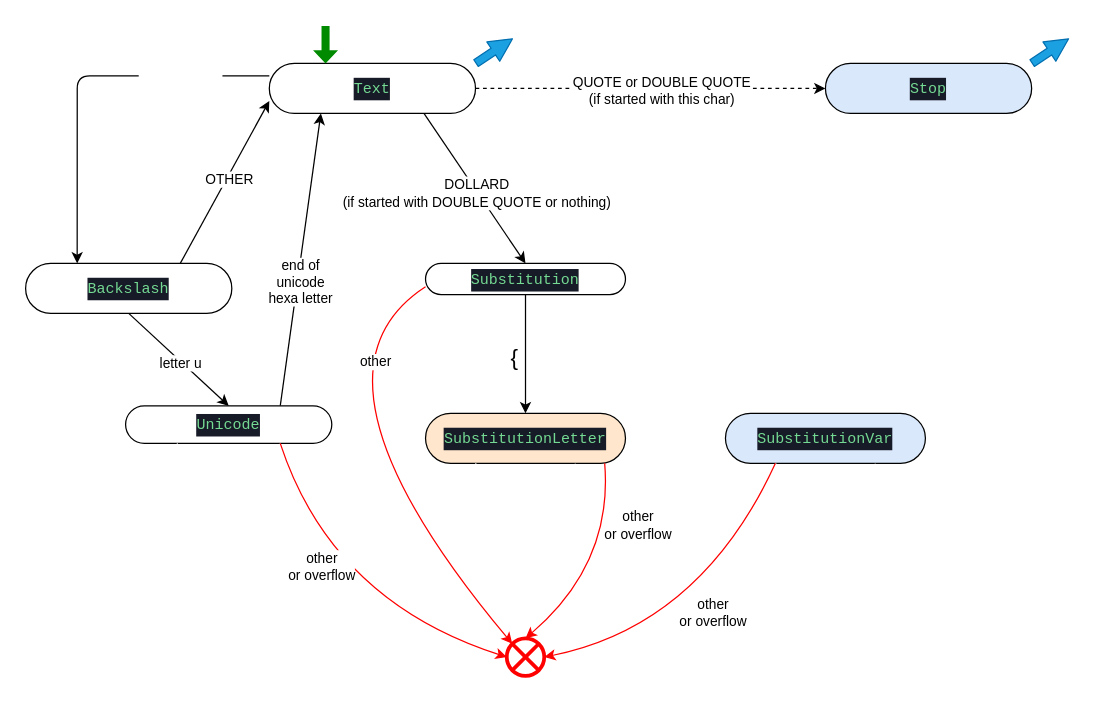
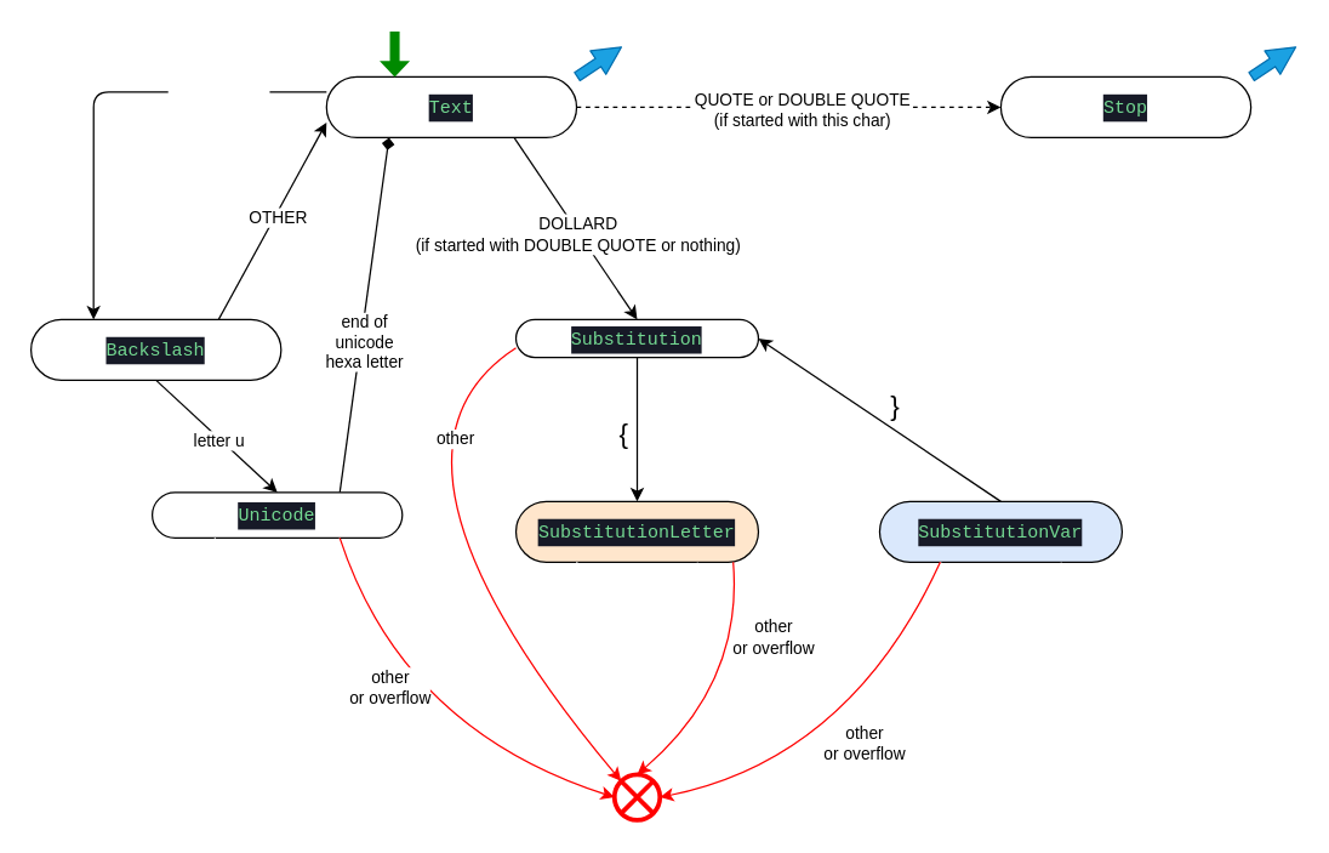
  <mxCell id="0" />
  <mxCell id="1" parent="0" />
  <mxCell id="2" value="&lt;div style=&quot;color: rgb(229 , 229 , 229) ; background-color: rgb(23 , 26 , 39) ; font-family: &amp;#34;menlo&amp;#34; , &amp;#34;monaco&amp;#34; , &amp;#34;courier new&amp;#34; , monospace ; line-height: 18px&quot;&gt;&lt;span style=&quot;color: #74d992&quot;&gt;Text&lt;/span&gt;&lt;/div&gt;" style="rounded=1;whiteSpace=wrap;html=1;arcSize=50;" vertex="1" parent="1"><mxGeometry x="215" y="50" width="165" height="40" as="geometry" /></mxCell>
- <mxCell id="3" style="edgeStyle=none;html=1;exitX=0.75;exitY=0;exitDx=0;exitDy=0;entryX=0.25;entryY=1;entryDx=0;entryDy=0;" edge="1" parent="1" source="5" target="2"><mxGeometry relative="1" as="geometry" /></mxCell>
+ <mxCell id="3" style="edgeStyle=none;html=1;exitX=0.75;exitY=0;exitDx=0;exitDy=0;entryX=0.25;entryY=1;entryDx=0;entryDy=0;endArrow=diamond;" edge="1" parent="1" source="5" target="2"><mxGeometry relative="1" as="geometry" /></mxCell>
  <mxCell id="4" value="end of&lt;br&gt;unicode&lt;br&gt;hexa letter" style="edgeLabel;html=1;align=center;verticalAlign=middle;resizable=0;points=[];" vertex="1" connectable="0" parent="3"><mxGeometry x="-0.145" y="-2" relative="1" as="geometry"><mxPoint as="offset" /></mxGeometry></mxCell>
  <mxCell id="5" value="&lt;div style=&quot;background-color: rgb(23 , 26 , 39) ; font-family: &amp;#34;menlo&amp;#34; , &amp;#34;monaco&amp;#34; , &amp;#34;courier new&amp;#34; , monospace ; line-height: 18px&quot;&gt;&lt;font color=&quot;#74d992&quot;&gt;Unicode&lt;/font&gt;&lt;/div&gt;" style="rounded=1;whiteSpace=wrap;html=1;arcSize=50;" vertex="1" parent="1"><mxGeometry x="100" y="324" width="165" height="30" as="geometry" /></mxCell>
  <mxCell id="6" value="&lt;div style=&quot;background-color: rgb(23 , 26 , 39) ; font-family: &amp;#34;menlo&amp;#34; , &amp;#34;monaco&amp;#34; , &amp;#34;courier new&amp;#34; , monospace ; line-height: 18px&quot;&gt;&lt;font color=&quot;#74d992&quot;&gt;Substitution&lt;/font&gt;&lt;/div&gt;" style="rounded=1;whiteSpace=wrap;html=1;arcSize=50;" vertex="1" parent="1"><mxGeometry x="340" y="210" width="160" height="25" as="geometry" /></mxCell>
  <mxCell id="7" value="&lt;div style=&quot;background-color: rgb(23 , 26 , 39) ; font-family: &amp;#34;menlo&amp;#34; , &amp;#34;monaco&amp;#34; , &amp;#34;courier new&amp;#34; , monospace ; line-height: 18px&quot;&gt;&lt;div style=&quot;color: rgb(229 , 229 , 229) ; font-family: &amp;#34;menlo&amp;#34; , &amp;#34;monaco&amp;#34; , &amp;#34;courier new&amp;#34; , monospace ; line-height: 18px&quot;&gt;&lt;span style=&quot;color: #74d992&quot;&gt;SubstitutionLetter&lt;/span&gt;&lt;/div&gt;&lt;/div&gt;" style="rounded=1;whiteSpace=wrap;html=1;arcSize=50;fillColor=#ffe6cc;" vertex="1" parent="1"><mxGeometry x="340" y="330" width="160" height="40" as="geometry" /></mxCell>
  <mxCell id="8" value="&lt;div style=&quot;background-color: rgb(23 , 26 , 39) ; font-family: &amp;#34;menlo&amp;#34; , &amp;#34;monaco&amp;#34; , &amp;#34;courier new&amp;#34; , monospace ; line-height: 18px&quot;&gt;&lt;div style=&quot;color: rgb(229 , 229 , 229) ; font-family: &amp;#34;menlo&amp;#34; , &amp;#34;monaco&amp;#34; , &amp;#34;courier new&amp;#34; , monospace ; line-height: 18px&quot;&gt;&lt;span style=&quot;color: #74d992&quot;&gt;SubstitutionVar&lt;/span&gt;&lt;/div&gt;&lt;/div&gt;" style="rounded=1;whiteSpace=wrap;html=1;arcSize=50;fillColor=#dae8fc;" vertex="1" parent="1"><mxGeometry x="580" y="330" width="160" height="40" as="geometry" /></mxCell>
- <mxCell id="9" value="&lt;div style=&quot;color: rgb(229 , 229 , 229) ; background-color: rgb(23 , 26 , 39) ; font-family: &amp;#34;menlo&amp;#34; , &amp;#34;monaco&amp;#34; , &amp;#34;courier new&amp;#34; , monospace ; line-height: 18px&quot;&gt;&lt;span style=&quot;color: #74d992&quot;&gt;Stop&lt;/span&gt;&lt;/div&gt;" style="rounded=1;whiteSpace=wrap;html=1;arcSize=50;fillColor=#dae8fc;" vertex="1" parent="1"><mxGeometry x="660" y="50" width="165" height="40" as="geometry" /></mxCell>
+ <mxCell id="9" value="&lt;div style=&quot;color: rgb(229 , 229 , 229) ; background-color: rgb(23 , 26 , 39) ; font-family: &amp;#34;menlo&amp;#34; , &amp;#34;monaco&amp;#34; , &amp;#34;courier new&amp;#34; , monospace ; line-height: 18px&quot;&gt;&lt;span style=&quot;color: #74d992&quot;&gt;Stop&lt;/span&gt;&lt;/div&gt;" style="rounded=1;whiteSpace=wrap;html=1;arcSize=50;" vertex="1" parent="1"><mxGeometry x="660" y="50" width="165" height="40" as="geometry" /></mxCell>
  <mxCell id="10" style="edgeStyle=none;html=1;exitX=0.75;exitY=0;exitDx=0;exitDy=0;entryX=0;entryY=0.75;entryDx=0;entryDy=0;" edge="1" parent="1" source="12" target="2"><mxGeometry relative="1" as="geometry" /></mxCell>
  <mxCell id="11" value="OTHER" style="edgeLabel;html=1;align=center;verticalAlign=middle;resizable=0;points=[];" vertex="1" connectable="0" parent="10"><mxGeometry x="0.054" y="-1" relative="1" as="geometry"><mxPoint as="offset" /></mxGeometry></mxCell>
  <mxCell id="12" value="&lt;div style=&quot;background-color: rgb(23 , 26 , 39) ; font-family: &amp;#34;menlo&amp;#34; , &amp;#34;monaco&amp;#34; , &amp;#34;courier new&amp;#34; , monospace ; line-height: 18px&quot;&gt;&lt;font color=&quot;#74d992&quot;&gt;Backslash&lt;/font&gt;&lt;/div&gt;" style="rounded=1;whiteSpace=wrap;html=1;arcSize=50;" vertex="1" parent="1"><mxGeometry x="20" y="210" width="165" height="40" as="geometry" /></mxCell>
  <mxCell id="13" style="edgeStyle=orthogonalEdgeStyle;html=1;exitX=0;exitY=0.25;exitDx=0;exitDy=0;entryX=0.25;entryY=0;entryDx=0;entryDy=0;" edge="1" parent="1" source="2" target="12"><mxGeometry relative="1" as="geometry"><mxPoint x="110" y="290" as="sourcePoint" /><mxPoint x="240" y="190" as="targetPoint" /></mxGeometry></mxCell>
  <mxCell id="14" value="&lt;font color=&quot;#ffffff&quot;&gt;BACKSLASH&lt;/font&gt;" style="edgeLabel;html=1;align=center;verticalAlign=middle;resizable=0;points=[];" vertex="1" connectable="0" parent="13"><mxGeometry x="-0.524" y="-1" relative="1" as="geometry"><mxPoint as="offset" /></mxGeometry></mxCell>
  <mxCell id="15" style="edgeStyle=none;curved=1;html=1;exitX=0.25;exitY=1;exitDx=0;exitDy=0;entryX=0.75;entryY=1;entryDx=0;entryDy=0;fontColor=#FFFFFF;strokeColor=#FFFFFF;" edge="1" parent="1" source="5" target="5"><mxGeometry relative="1" as="geometry"><Array as="points"><mxPoint x="183" y="460" /></Array><mxPoint x="175" y="430" as="sourcePoint" /><mxPoint x="235" y="440" as="targetPoint" /></mxGeometry></mxCell>
  <mxCell id="16" value="HEXA letter" style="edgeLabel;html=1;align=center;verticalAlign=middle;resizable=0;points=[];fontColor=#FFFFFF;" vertex="1" connectable="0" parent="15"><mxGeometry x="-0.244" y="-7" relative="1" as="geometry"><mxPoint x="16" y="-9" as="offset" /></mxGeometry></mxCell>
  <mxCell id="17" value="other&lt;br&gt;or overflow" style="edgeStyle=none;curved=1;html=1;exitX=0.75;exitY=1;exitDx=0;exitDy=0;entryX=0;entryY=0.5;entryDx=0;entryDy=0;strokeColor=#FF0000;" edge="1" parent="1" target="18" source="5"><mxGeometry x="-0.247" y="1" relative="1" as="geometry"><mxPoint x="120" y="330" as="sourcePoint" /><Array as="points"><mxPoint x="265" y="480" /></Array><mxPoint as="offset" /></mxGeometry></mxCell>
  <mxCell id="18" value="" style="shape=sumEllipse;perimeter=ellipsePerimeter;whiteSpace=wrap;html=1;backgroundOutline=1;strokeColor=#FF0000;strokeWidth=3;" vertex="1" parent="1"><mxGeometry x="405" y="510" width="30" height="30" as="geometry" /></mxCell>
  <mxCell id="19" style="edgeStyle=none;html=1;entryX=0;entryY=0.5;entryDx=0;entryDy=0;dashed=1;" edge="1" parent="1" source="2" target="9"><mxGeometry relative="1" as="geometry"><mxPoint x="378.75" y="260" as="sourcePoint" /><mxPoint x="450" y="130" as="targetPoint" /></mxGeometry></mxCell>
  <mxCell id="20" value="QUOTE or DOUBLE QUOTE&lt;br&gt;(if started with this char)" style="edgeLabel;html=1;align=center;verticalAlign=middle;resizable=0;points=[];" vertex="1" connectable="0" parent="19"><mxGeometry x="0.054" y="-1" relative="1" as="geometry"><mxPoint as="offset" /></mxGeometry></mxCell>
  <mxCell id="21" value="" style="shape=singleArrow;direction=south;whiteSpace=wrap;html=1;labelBackgroundColor=none;strokeColor=none;strokeWidth=2;arrowWidth=0.322;arrowSize=0.355;fillColor=#008a00;fontColor=#ffffff;" vertex="1" parent="1"><mxGeometry x="250" y="20" width="20" height="30" as="geometry" /></mxCell>
  <mxCell id="22" value="" style="shape=flexArrow;endArrow=classic;html=1;strokeColor=#006EAF;fillColor=#1ba1e2;endWidth=11.2;endSize=5.824;width=6.4;exitX=1;exitY=0;exitDx=0;exitDy=0;" edge="1" parent="1"><mxGeometry width="50" height="50" relative="1" as="geometry"><mxPoint x="380" y="50" as="sourcePoint" /><mxPoint x="410" y="30" as="targetPoint" /></mxGeometry></mxCell>
  <mxCell id="23" value="" style="shape=flexArrow;endArrow=classic;html=1;strokeColor=#006EAF;fillColor=#1ba1e2;endWidth=11.2;endSize=5.824;width=6.4;exitX=1;exitY=0;exitDx=0;exitDy=0;" edge="1" parent="1"><mxGeometry width="50" height="50" relative="1" as="geometry"><mxPoint x="825" y="50" as="sourcePoint" /><mxPoint x="855" y="30" as="targetPoint" /></mxGeometry></mxCell>
  <mxCell id="24" style="edgeStyle=none;html=1;exitX=0.75;exitY=1;exitDx=0;exitDy=0;entryX=0.5;entryY=0;entryDx=0;entryDy=0;" edge="1" parent="1" source="2" target="6"><mxGeometry relative="1" as="geometry"><mxPoint x="153.75" y="220" as="sourcePoint" /><mxPoint x="225" y="90" as="targetPoint" /></mxGeometry></mxCell>
  <mxCell id="25" value="DOLLARD&lt;br&gt;(if started with DOUBLE QUOTE or nothing)" style="edgeLabel;html=1;align=center;verticalAlign=middle;resizable=0;points=[];" vertex="1" connectable="0" parent="24"><mxGeometry x="0.054" y="-1" relative="1" as="geometry"><mxPoint as="offset" /></mxGeometry></mxCell>
  <mxCell id="26" style="edgeStyle=none;html=1;exitX=0.5;exitY=1;exitDx=0;exitDy=0;entryX=0.5;entryY=0;entryDx=0;entryDy=0;" edge="1" parent="1" source="6" target="7"><mxGeometry relative="1" as="geometry"><mxPoint x="153.75" y="220" as="sourcePoint" /><mxPoint x="225" y="90" as="targetPoint" /></mxGeometry></mxCell>
  <mxCell id="27" value="&lt;font style=&quot;font-size: 18px&quot;&gt;{&lt;/font&gt;" style="edgeLabel;html=1;align=center;verticalAlign=middle;resizable=0;points=[];" vertex="1" connectable="0" parent="26"><mxGeometry x="0.054" y="-1" relative="1" as="geometry"><mxPoint x="-9" as="offset" /></mxGeometry></mxCell>
  <mxCell id="28" style="edgeStyle=none;curved=1;html=1;fontColor=#FFFFFF;strokeColor=#FFFFFF;entryX=0.75;entryY=1;entryDx=0;entryDy=0;exitX=0.25;exitY=1;exitDx=0;exitDy=0;" edge="1" parent="1" source="7" target="7"><mxGeometry relative="1" as="geometry"><Array as="points"><mxPoint x="420" y="450" /></Array><mxPoint x="390" y="400" as="sourcePoint" /><mxPoint x="463" y="410" as="targetPoint" /></mxGeometry></mxCell>
  <mxCell id="29" value="UNDERSCORE" style="edgeLabel;html=1;align=center;verticalAlign=middle;resizable=0;points=[];fontColor=#FFFFFF;" vertex="1" connectable="0" parent="28"><mxGeometry x="-0.244" y="-7" relative="1" as="geometry"><mxPoint x="-4" y="-4" as="offset" /></mxGeometry></mxCell>
  <mxCell id="30" style="edgeStyle=none;curved=1;html=1;fontColor=#FFFFFF;strokeColor=#FFFFFF;entryX=0.75;entryY=1;entryDx=0;entryDy=0;exitX=0.25;exitY=1;exitDx=0;exitDy=0;" edge="1" parent="1" source="8" target="8"><mxGeometry relative="1" as="geometry"><Array as="points"><mxPoint x="660" y="450" /></Array><mxPoint x="590" y="420" as="sourcePoint" /><mxPoint x="710" y="410" as="targetPoint" /></mxGeometry></mxCell>
  <mxCell id="31" value="UNDERSCORE&lt;br&gt;or letter or digit" style="edgeLabel;html=1;align=center;verticalAlign=middle;resizable=0;points=[];fontColor=#FFFFFF;" vertex="1" connectable="0" parent="30"><mxGeometry x="-0.244" y="-7" relative="1" as="geometry"><mxPoint x="16" y="-4" as="offset" /></mxGeometry></mxCell>
+ <mxCell id="32" style="edgeStyle=none;html=1;exitX=0.5;exitY=0;exitDx=0;exitDy=0;entryX=1;entryY=0.5;entryDx=0;entryDy=0;" edge="1" parent="1" source="8" target="6"><mxGeometry relative="1" as="geometry"><mxPoint x="430" y="260" as="sourcePoint" /><mxPoint x="430" y="340" as="targetPoint" /></mxGeometry></mxCell>
+ <mxCell id="33" value="&lt;font style=&quot;font-size: 18px&quot;&gt;}&lt;/font&gt;" style="edgeLabel;html=1;align=center;verticalAlign=middle;resizable=0;points=[];" vertex="1" connectable="0" parent="32"><mxGeometry x="0.054" y="-1" relative="1" as="geometry"><mxPoint x="14" y="-6" as="offset" /></mxGeometry></mxCell>
  <mxCell id="34" value="other&lt;br&gt;or overflow" style="edgeStyle=none;curved=1;html=1;exitX=0.25;exitY=1;exitDx=0;exitDy=0;entryX=1;entryY=0.5;entryDx=0;entryDy=0;strokeColor=#FF0000;" edge="1" parent="1" source="8" target="18"><mxGeometry x="-0.04" y="5" relative="1" as="geometry"><mxPoint x="470" y="400" as="sourcePoint" /><mxPoint x="614.393" y="550.393" as="targetPoint" /><Array as="points"><mxPoint x="560" y="500" /></Array><mxPoint as="offset" /></mxGeometry></mxCell>
  <mxCell id="35" value="other&lt;br&gt;or overflow" style="edgeStyle=none;curved=1;html=1;exitX=0.896;exitY=0.999;exitDx=0;exitDy=0;entryX=0.5;entryY=0;entryDx=0;entryDy=0;strokeColor=#FF0000;exitPerimeter=0;" edge="1" parent="1" source="7" target="18"><mxGeometry x="-0.396" y="22" relative="1" as="geometry"><mxPoint x="519.39" y="390" as="sourcePoint" /><mxPoint x="369.997" y="534.393" as="targetPoint" /><Array as="points"><mxPoint x="490" y="450" /></Array><mxPoint as="offset" /></mxGeometry></mxCell>
  <mxCell id="36" value="other" style="edgeStyle=none;curved=1;html=1;exitX=0;exitY=0.75;exitDx=0;exitDy=0;strokeColor=#FF0000;entryX=0;entryY=0;entryDx=0;entryDy=0;" edge="1" parent="1" source="6" target="18"><mxGeometry x="-0.678" y="29" relative="1" as="geometry"><mxPoint x="275" y="374" as="sourcePoint" /><mxPoint x="400" y="490" as="targetPoint" /><Array as="points"><mxPoint x="230" y="300" /></Array><mxPoint as="offset" /></mxGeometry></mxCell>
  <mxCell id="37" style="edgeStyle=none;html=1;exitX=0.5;exitY=1;exitDx=0;exitDy=0;entryX=0.5;entryY=0;entryDx=0;entryDy=0;" edge="1" parent="1" source="12" target="5"><mxGeometry relative="1" as="geometry"><mxPoint x="153.75" y="220" as="sourcePoint" /><mxPoint x="225" y="90" as="targetPoint" /></mxGeometry></mxCell>
  <mxCell id="38" value="letter u" style="edgeLabel;html=1;align=center;verticalAlign=middle;resizable=0;points=[];" vertex="1" connectable="0" parent="37"><mxGeometry x="0.054" y="-1" relative="1" as="geometry"><mxPoint as="offset" /></mxGeometry></mxCell>
